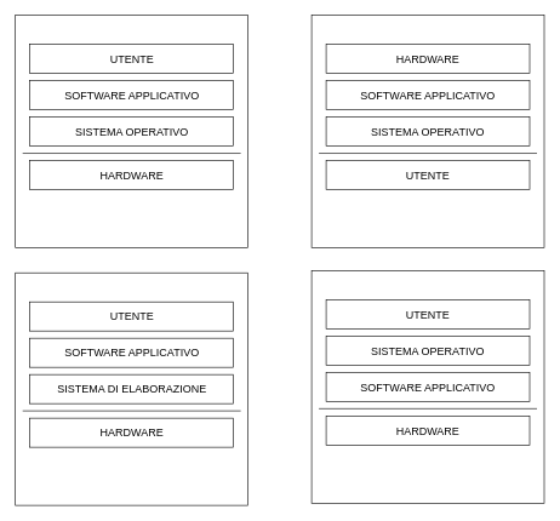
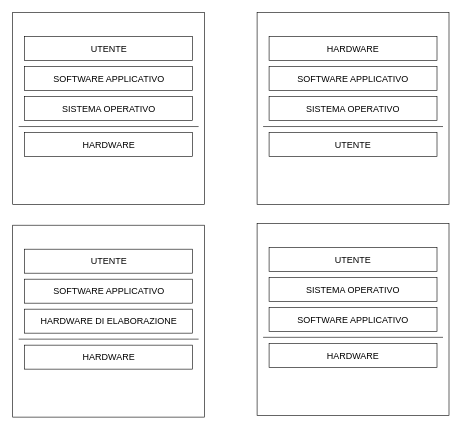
  <mxCell id="0" />
  <mxCell id="1" parent="0" />
  <mxCell id="2" value="" style="whiteSpace=wrap;html=1;aspect=fixed;fontSize=15;" vertex="1" parent="1"><mxGeometry x="20.5" y="20.5" width="320" height="320" as="geometry" /></mxCell>
  <mxCell id="3" value="UTENTE" style="rounded=0;whiteSpace=wrap;html=1;fontSize=15;" parent="1" vertex="1"><mxGeometry x="40.5" y="60.5" width="280" height="40" as="geometry" /></mxCell>
  <mxCell id="4" value="SOFTWARE APPLICATIVO" style="rounded=0;whiteSpace=wrap;html=1;fontSize=15;" parent="1" vertex="1"><mxGeometry x="40.5" y="110.5" width="280" height="40" as="geometry" /></mxCell>
  <mxCell id="5" value="SISTEMA OPERATIVO" style="rounded=0;whiteSpace=wrap;html=1;fontSize=15;" parent="1" vertex="1"><mxGeometry x="40.5" y="160.5" width="280" height="40" as="geometry" /></mxCell>
  <mxCell id="6" value="HARDWARE" style="rounded=0;whiteSpace=wrap;html=1;fontSize=15;" parent="1" vertex="1"><mxGeometry x="40.5" y="220.5" width="280" height="40" as="geometry" /></mxCell>
  <mxCell id="7" value="" style="endArrow=none;html=1;rounded=0;fontSize=15;" parent="1" edge="1"><mxGeometry width="50" height="50" relative="1" as="geometry"><mxPoint x="30.5" y="210.5" as="sourcePoint" /><mxPoint x="330.5" y="210.5" as="targetPoint" /></mxGeometry></mxCell>
  <mxCell id="8" value="" style="whiteSpace=wrap;html=1;aspect=fixed;fontSize=15;" vertex="1" parent="1"><mxGeometry x="428" y="20.5" width="320" height="320" as="geometry" /></mxCell>
  <mxCell id="9" value="HARDWARE" style="rounded=0;whiteSpace=wrap;html=1;fontSize=15;" vertex="1" parent="1"><mxGeometry x="448" y="60.5" width="280" height="40" as="geometry" /></mxCell>
  <mxCell id="10" value="SOFTWARE APPLICATIVO" style="rounded=0;whiteSpace=wrap;html=1;fontSize=15;" vertex="1" parent="1"><mxGeometry x="448" y="110.5" width="280" height="40" as="geometry" /></mxCell>
  <mxCell id="11" value="SISTEMA OPERATIVO" style="rounded=0;whiteSpace=wrap;html=1;fontSize=15;" vertex="1" parent="1"><mxGeometry x="448" y="160.5" width="280" height="40" as="geometry" /></mxCell>
  <mxCell id="12" value="UTENTE" style="rounded=0;whiteSpace=wrap;html=1;fontSize=15;" vertex="1" parent="1"><mxGeometry x="448" y="220.5" width="280" height="40" as="geometry" /></mxCell>
  <mxCell id="13" value="" style="endArrow=none;html=1;rounded=0;fontSize=15;" edge="1" parent="1"><mxGeometry width="50" height="50" relative="1" as="geometry"><mxPoint x="438" y="210.5" as="sourcePoint" /><mxPoint x="738" y="210.5" as="targetPoint" /></mxGeometry></mxCell>
  <mxCell id="14" value="" style="whiteSpace=wrap;html=1;aspect=fixed;fontSize=15;" vertex="1" parent="1"><mxGeometry x="20.5" y="375" width="320" height="320" as="geometry" /></mxCell>
  <mxCell id="15" value="UTENTE" style="rounded=0;whiteSpace=wrap;html=1;fontSize=15;" vertex="1" parent="1"><mxGeometry x="40.5" y="415" width="280" height="40" as="geometry" /></mxCell>
  <mxCell id="16" value="SOFTWARE APPLICATIVO" style="rounded=0;whiteSpace=wrap;html=1;fontSize=15;" vertex="1" parent="1"><mxGeometry x="40.5" y="465" width="280" height="40" as="geometry" /></mxCell>
- <mxCell id="17" value="SISTEMA DI ELABORAZIONE" style="rounded=0;whiteSpace=wrap;html=1;fontSize=15;" vertex="1" parent="1"><mxGeometry x="40.5" y="515" width="280" height="40" as="geometry" /></mxCell>
+ <mxCell id="17" value="HARDWARE DI ELABORAZIONE" style="rounded=0;whiteSpace=wrap;html=1;fontSize=15;" vertex="1" parent="1"><mxGeometry x="40.5" y="515" width="280" height="40" as="geometry" /></mxCell>
  <mxCell id="18" value="HARDWARE" style="rounded=0;whiteSpace=wrap;html=1;fontSize=15;" vertex="1" parent="1"><mxGeometry x="40.5" y="575" width="280" height="40" as="geometry" /></mxCell>
  <mxCell id="19" value="" style="endArrow=none;html=1;rounded=0;fontSize=15;" edge="1" parent="1"><mxGeometry width="50" height="50" relative="1" as="geometry"><mxPoint x="30.5" y="565" as="sourcePoint" /><mxPoint x="330.5" y="565" as="targetPoint" /></mxGeometry></mxCell>
  <mxCell id="20" value="" style="whiteSpace=wrap;html=1;aspect=fixed;fontSize=15;" vertex="1" parent="1"><mxGeometry x="428" y="372" width="320" height="320" as="geometry" /></mxCell>
  <mxCell id="21" value="UTENTE" style="rounded=0;whiteSpace=wrap;html=1;fontSize=15;" vertex="1" parent="1"><mxGeometry x="448" y="412" width="280" height="40" as="geometry" /></mxCell>
  <mxCell id="22" value="SISTEMA OPERATIVO" style="rounded=0;whiteSpace=wrap;html=1;fontSize=15;" vertex="1" parent="1"><mxGeometry x="448" y="462" width="280" height="40" as="geometry" /></mxCell>
  <mxCell id="23" value="SOFTWARE APPLICATIVO" style="rounded=0;whiteSpace=wrap;html=1;fontSize=15;" vertex="1" parent="1"><mxGeometry x="448" y="512" width="280" height="40" as="geometry" /></mxCell>
  <mxCell id="24" value="HARDWARE" style="rounded=0;whiteSpace=wrap;html=1;fontSize=15;" vertex="1" parent="1"><mxGeometry x="448" y="572" width="280" height="40" as="geometry" /></mxCell>
  <mxCell id="25" value="" style="endArrow=none;html=1;rounded=0;fontSize=15;" edge="1" parent="1"><mxGeometry width="50" height="50" relative="1" as="geometry"><mxPoint x="438" y="562" as="sourcePoint" /><mxPoint x="738" y="562" as="targetPoint" /></mxGeometry></mxCell>
